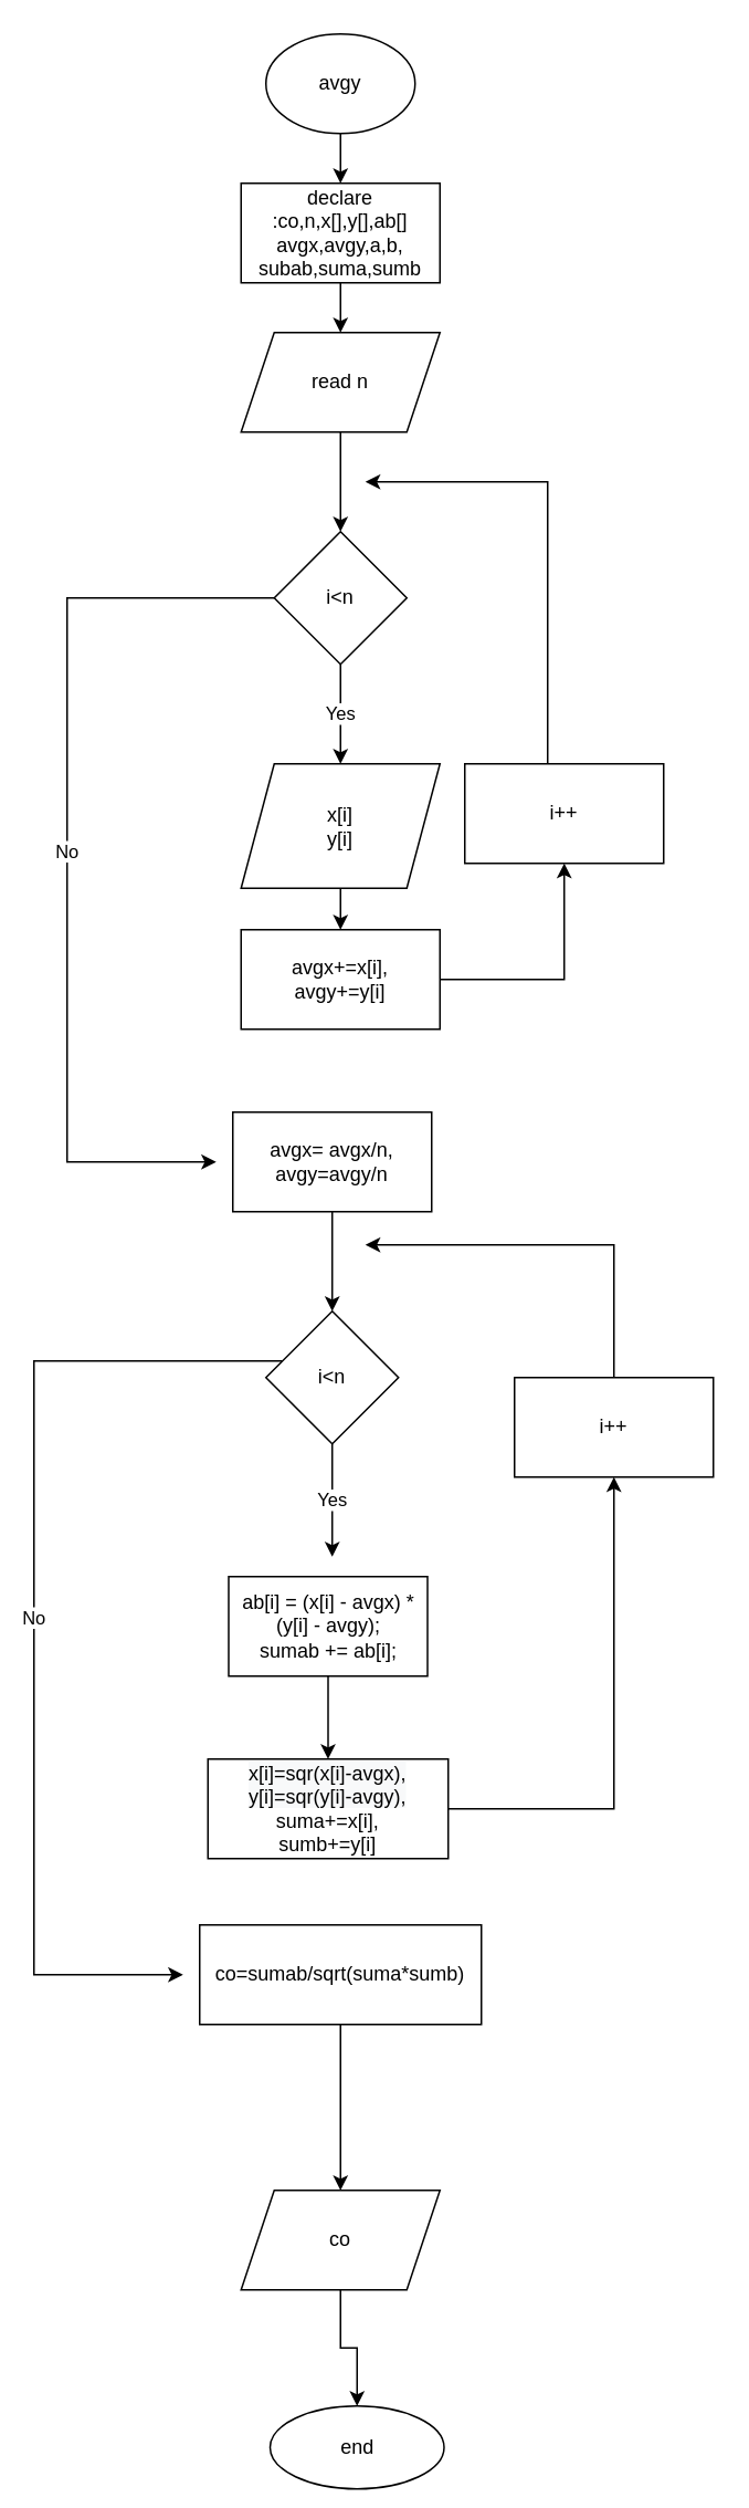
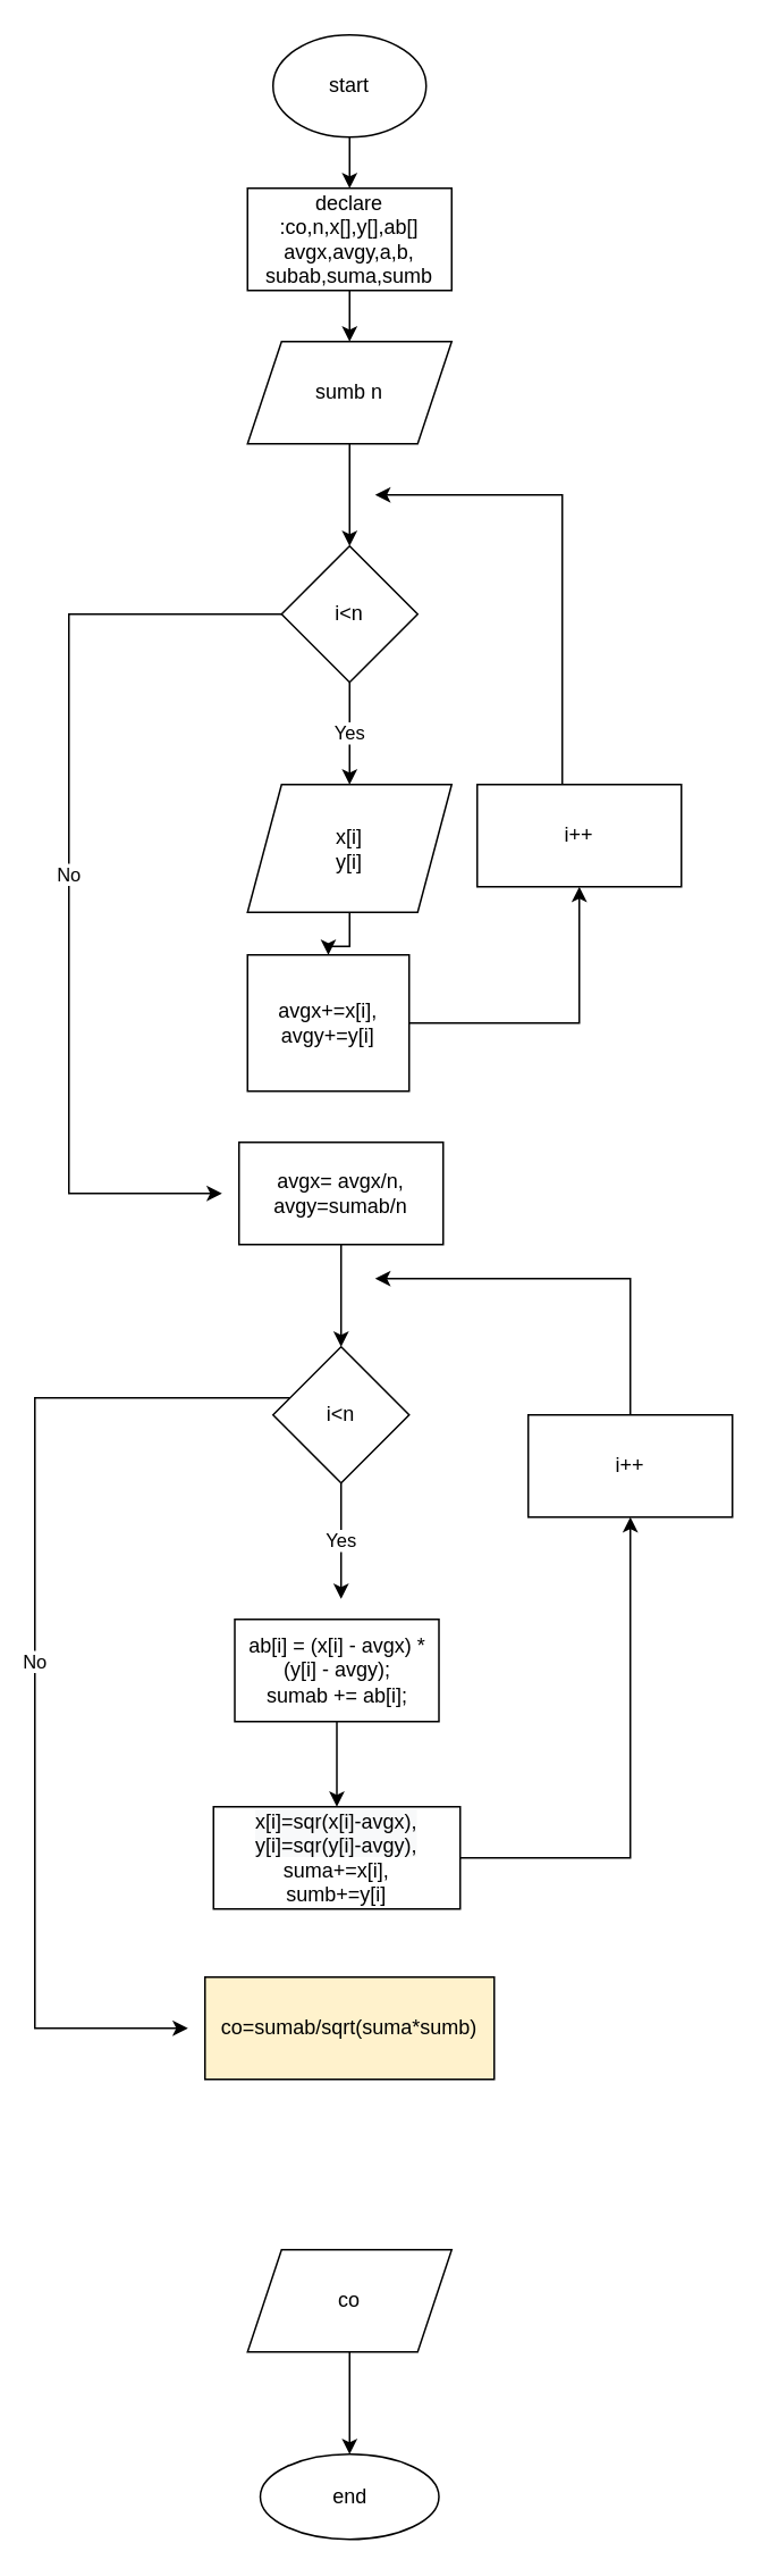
  <mxCell id="0" />
  <mxCell id="1" parent="0" />
  <mxCell id="2" value="" style="edgeStyle=orthogonalEdgeStyle;rounded=0;orthogonalLoop=1;jettySize=auto;html=1;" parent="1" source="3" target="5" edge="1"><mxGeometry relative="1" as="geometry" /></mxCell>
- <mxCell id="3" value="avgy" style="ellipse;whiteSpace=wrap;html=1;" parent="1" vertex="1"><mxGeometry x="160" y="20" width="90" height="60" as="geometry" /></mxCell>
+ <mxCell id="3" value="start" style="ellipse;whiteSpace=wrap;html=1;" parent="1" vertex="1"><mxGeometry x="160" y="20" width="90" height="60" as="geometry" /></mxCell>
  <mxCell id="4" value="" style="edgeStyle=orthogonalEdgeStyle;rounded=0;orthogonalLoop=1;jettySize=auto;html=1;" parent="1" source="5" target="7" edge="1"><mxGeometry relative="1" as="geometry" /></mxCell>
  <mxCell id="5" value="declare :co,n,x[],y[],ab[]&lt;br&gt;avgx,avgy,a,b,&lt;br&gt;subab,suma,sumb" style="rounded=0;whiteSpace=wrap;html=1;" parent="1" vertex="1"><mxGeometry x="145" y="110" width="120" height="60" as="geometry" /></mxCell>
  <mxCell id="6" value="" style="edgeStyle=orthogonalEdgeStyle;rounded=0;orthogonalLoop=1;jettySize=auto;html=1;" parent="1" source="7" target="10" edge="1"><mxGeometry relative="1" as="geometry" /></mxCell>
- <mxCell id="7" value="read n" style="shape=parallelogram;perimeter=parallelogramPerimeter;whiteSpace=wrap;html=1;fixedSize=1;" parent="1" vertex="1"><mxGeometry x="145" y="200" width="120" height="60" as="geometry" /></mxCell>
+ <mxCell id="7" value="sumb n" style="shape=parallelogram;perimeter=parallelogramPerimeter;whiteSpace=wrap;html=1;fixedSize=1;" parent="1" vertex="1"><mxGeometry x="145" y="200" width="120" height="60" as="geometry" /></mxCell>
  <mxCell id="8" value="Yes" style="edgeStyle=orthogonalEdgeStyle;rounded=0;orthogonalLoop=1;jettySize=auto;html=1;" parent="1" source="10" target="12" edge="1"><mxGeometry relative="1" as="geometry" /></mxCell>
  <mxCell id="9" value="No" style="edgeStyle=orthogonalEdgeStyle;rounded=0;orthogonalLoop=1;jettySize=auto;html=1;" parent="1" source="10" edge="1"><mxGeometry relative="1" as="geometry"><mxPoint x="130" y="700" as="targetPoint" /><Array as="points"><mxPoint x="40" y="360" /><mxPoint x="40" y="700" /></Array></mxGeometry></mxCell>
  <mxCell id="10" value="i&amp;lt;n" style="rhombus;whiteSpace=wrap;html=1;" parent="1" vertex="1"><mxGeometry x="165" y="320" width="80" height="80" as="geometry" /></mxCell>
  <mxCell id="11" value="" style="edgeStyle=orthogonalEdgeStyle;rounded=0;orthogonalLoop=1;jettySize=auto;html=1;" parent="1" source="12" target="14" edge="1"><mxGeometry relative="1" as="geometry" /></mxCell>
  <mxCell id="12" value="x[i]&lt;br&gt;y[i]&lt;br&gt;" style="shape=parallelogram;perimeter=parallelogramPerimeter;whiteSpace=wrap;html=1;fixedSize=1;" parent="1" vertex="1"><mxGeometry x="145" y="460" width="120" height="75" as="geometry" /></mxCell>
  <mxCell id="13" style="edgeStyle=orthogonalEdgeStyle;rounded=0;orthogonalLoop=1;jettySize=auto;html=1;exitX=1;exitY=0.5;exitDx=0;exitDy=0;" parent="1" source="14" target="16" edge="1"><mxGeometry relative="1" as="geometry" /></mxCell>
- <mxCell id="14" value="avgx+=x[i],&lt;br&gt;avgy+=y[i]" style="rounded=0;whiteSpace=wrap;html=1;" parent="1" vertex="1"><mxGeometry x="145" y="560" width="120" height="60" as="geometry" /></mxCell>
+ <mxCell id="14" value="avgx+=x[i],&lt;br&gt;avgy+=y[i]" style="rounded=0;whiteSpace=wrap;html=1;" parent="1" vertex="1"><mxGeometry x="145" y="560" width="95" height="80" as="geometry" /></mxCell>
  <mxCell id="15" style="edgeStyle=orthogonalEdgeStyle;rounded=0;orthogonalLoop=1;jettySize=auto;html=1;" parent="1" source="16" edge="1"><mxGeometry relative="1" as="geometry"><mxPoint x="220" y="290" as="targetPoint" /><Array as="points"><mxPoint x="330" y="290" /></Array></mxGeometry></mxCell>
  <mxCell id="16" value="i++" style="rounded=0;whiteSpace=wrap;html=1;" parent="1" vertex="1"><mxGeometry x="280" y="460" width="120" height="60" as="geometry" /></mxCell>
  <mxCell id="17" value="" style="edgeStyle=orthogonalEdgeStyle;rounded=0;orthogonalLoop=1;jettySize=auto;html=1;" parent="1" source="18" target="21" edge="1"><mxGeometry relative="1" as="geometry" /></mxCell>
- <mxCell id="18" value="avgx= avgx/n,&lt;br&gt;avgy=avgy/n" style="rounded=0;whiteSpace=wrap;html=1;" parent="1" vertex="1"><mxGeometry x="140" y="670" width="120" height="60" as="geometry" /></mxCell>
+ <mxCell id="18" value="avgx= avgx/n,&lt;br&gt;avgy=sumab/n" style="rounded=0;whiteSpace=wrap;html=1;" parent="1" vertex="1"><mxGeometry x="140" y="670" width="120" height="60" as="geometry" /></mxCell>
  <mxCell id="19" value="Yes" style="edgeStyle=orthogonalEdgeStyle;rounded=0;orthogonalLoop=1;jettySize=auto;html=1;" parent="1" source="21" edge="1"><mxGeometry relative="1" as="geometry"><mxPoint x="200" y="938" as="targetPoint" /></mxGeometry></mxCell>
  <mxCell id="20" value="No" style="edgeStyle=orthogonalEdgeStyle;rounded=0;orthogonalLoop=1;jettySize=auto;html=1;" parent="1" source="21" edge="1"><mxGeometry relative="1" as="geometry"><mxPoint x="110" y="1190" as="targetPoint" /><Array as="points"><mxPoint x="20" y="820" /><mxPoint x="20" y="1190" /></Array></mxGeometry></mxCell>
  <mxCell id="21" value="i&amp;lt;n" style="rhombus;whiteSpace=wrap;html=1;" parent="1" vertex="1"><mxGeometry x="160" y="790" width="80" height="80" as="geometry" /></mxCell>
  <mxCell id="22" style="edgeStyle=orthogonalEdgeStyle;rounded=0;orthogonalLoop=1;jettySize=auto;html=1;" parent="1" source="23" edge="1"><mxGeometry relative="1" as="geometry"><mxPoint x="220" y="750" as="targetPoint" /><Array as="points"><mxPoint x="370" y="750" /></Array></mxGeometry></mxCell>
  <mxCell id="23" value="i++" style="rounded=0;whiteSpace=wrap;html=1;" parent="1" vertex="1"><mxGeometry x="310" y="830" width="120" height="60" as="geometry" /></mxCell>
  <mxCell id="24" value="" style="edgeStyle=orthogonalEdgeStyle;rounded=0;orthogonalLoop=1;jettySize=auto;html=1;" edge="1" parent="1" source="25" target="23"><mxGeometry relative="1" as="geometry" /></mxCell>
  <mxCell id="25" value="&lt;span style=&quot;color: rgb(0, 0, 0); font-family: Helvetica; font-size: 12px; font-style: normal; font-variant-ligatures: normal; font-variant-caps: normal; font-weight: 400; letter-spacing: normal; orphans: 2; text-align: center; text-indent: 0px; text-transform: none; widows: 2; word-spacing: 0px; -webkit-text-stroke-width: 0px; background-color: rgb(248, 249, 250); text-decoration-thickness: initial; text-decoration-style: initial; text-decoration-color: initial; float: none; display: inline !important;&quot;&gt;x[i]=sqr(x[i]-avgx),&lt;/span&gt;&lt;br style=&quot;color: rgb(0, 0, 0); font-family: Helvetica; font-size: 12px; font-style: normal; font-variant-ligatures: normal; font-variant-caps: normal; font-weight: 400; letter-spacing: normal; orphans: 2; text-align: center; text-indent: 0px; text-transform: none; widows: 2; word-spacing: 0px; -webkit-text-stroke-width: 0px; background-color: rgb(248, 249, 250); text-decoration-thickness: initial; text-decoration-style: initial; text-decoration-color: initial;&quot;&gt;&lt;span style=&quot;color: rgb(0, 0, 0); font-family: Helvetica; font-size: 12px; font-style: normal; font-variant-ligatures: normal; font-variant-caps: normal; font-weight: 400; letter-spacing: normal; orphans: 2; text-align: center; text-indent: 0px; text-transform: none; widows: 2; word-spacing: 0px; -webkit-text-stroke-width: 0px; background-color: rgb(248, 249, 250); text-decoration-thickness: initial; text-decoration-style: initial; text-decoration-color: initial; float: none; display: inline !important;&quot;&gt;y[i]=sqr(y[i]-avgy),&lt;br&gt;&lt;/span&gt;suma+=x[i],&lt;br&gt;sumb+=y[i]" style="whiteSpace=wrap;html=1;rounded=0;" parent="1" vertex="1"><mxGeometry x="125" y="1060" width="145" height="60" as="geometry" /></mxCell>
- <mxCell id="26" value="" style="edgeStyle=orthogonalEdgeStyle;rounded=0;orthogonalLoop=1;jettySize=auto;html=1;" parent="1" source="27" target="29" edge="1"><mxGeometry relative="1" as="geometry" /></mxCell>
- <mxCell id="27" value="co=sumab/sqrt(suma*sumb)" style="rounded=0;whiteSpace=wrap;html=1;" parent="1" vertex="1"><mxGeometry x="120" y="1160" width="170" height="60" as="geometry" /></mxCell>
+ <mxCell id="27" value="co=sumab/sqrt(suma*sumb)" style="rounded=0;whiteSpace=wrap;html=1;fillColor=#fff2cc;" parent="1" vertex="1"><mxGeometry x="120" y="1160" width="170" height="60" as="geometry" /></mxCell>
  <mxCell id="28" value="" style="edgeStyle=orthogonalEdgeStyle;rounded=0;orthogonalLoop=1;jettySize=auto;html=1;" parent="1" source="29" target="30" edge="1"><mxGeometry relative="1" as="geometry" /></mxCell>
  <mxCell id="29" value="co" style="shape=parallelogram;perimeter=parallelogramPerimeter;whiteSpace=wrap;html=1;fixedSize=1;rounded=0;" parent="1" vertex="1"><mxGeometry x="145" y="1320" width="120" height="60" as="geometry" /></mxCell>
- <mxCell id="30" value="end" style="ellipse;whiteSpace=wrap;html=1;rounded=0;" parent="1" vertex="1"><mxGeometry x="162.5" y="1450" width="105" height="50" as="geometry" /></mxCell>
+ <mxCell id="30" value="end" style="ellipse;whiteSpace=wrap;html=1;rounded=0;" parent="1" vertex="1"><mxGeometry x="152.5" y="1440" width="105" height="50" as="geometry" /></mxCell>
  <mxCell id="31" value="" style="edgeStyle=orthogonalEdgeStyle;rounded=0;orthogonalLoop=1;jettySize=auto;html=1;" edge="1" parent="1" source="32" target="25"><mxGeometry relative="1" as="geometry" /></mxCell>
  <mxCell id="32" value="ab[i] = (x[i] - avgx) * (y[i] - avgy);&lt;br&gt;sumab += ab[i];" style="whiteSpace=wrap;html=1;rounded=0;" vertex="1" parent="1"><mxGeometry x="137.5" y="950" width="120" height="60" as="geometry" /></mxCell>
